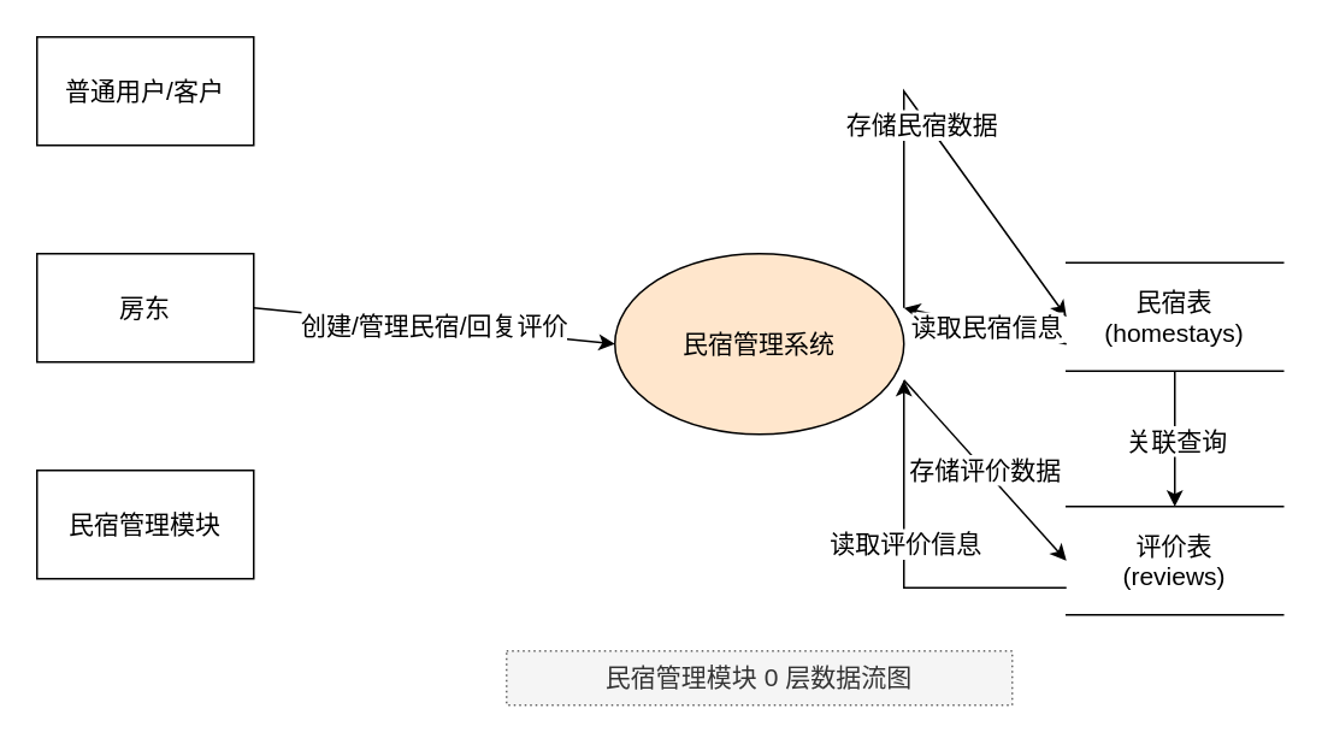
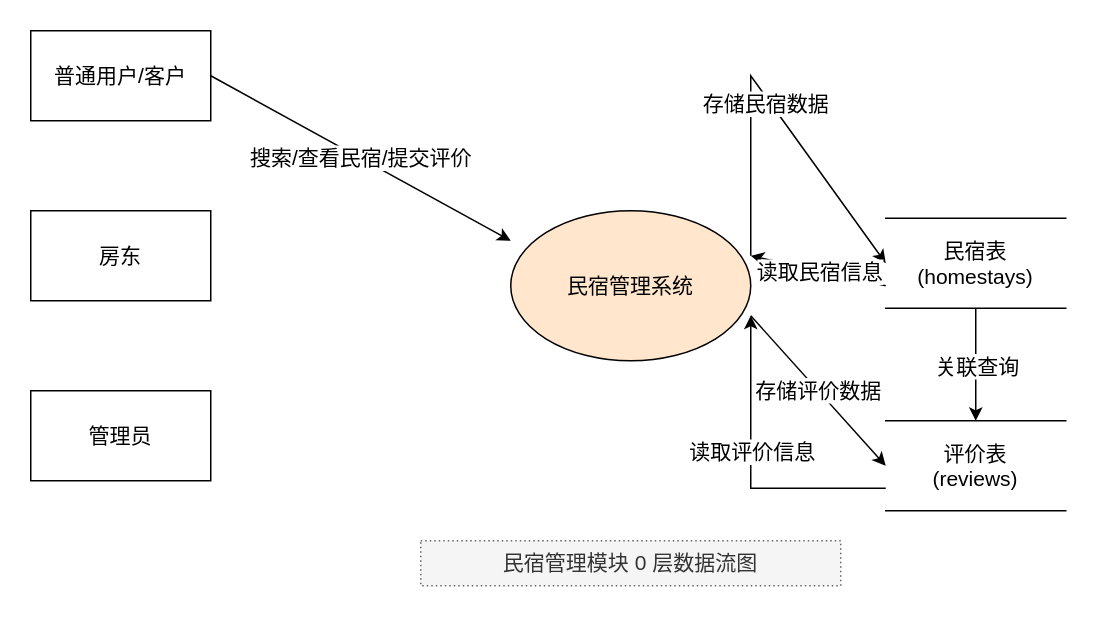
  <mxCell id="0" />
  <mxCell id="1" parent="0" />
  <mxCell id="2" value="普通用户/客户" style="rounded=0;whiteSpace=wrap;html=1;fontSize=14;" parent="1" vertex="1"><mxGeometry x="20" y="20" width="120" height="60" as="geometry" /></mxCell>
  <mxCell id="3" value="房东" style="rounded=0;whiteSpace=wrap;html=1;fontSize=14;" parent="1" vertex="1"><mxGeometry x="20" y="140" width="120" height="60" as="geometry" /></mxCell>
- <mxCell id="4" value="民宿管理模块" style="rounded=0;whiteSpace=wrap;html=1;fontSize=14;" parent="1" vertex="1"><mxGeometry x="20" y="260" width="120" height="60" as="geometry" /></mxCell>
+ <mxCell id="4" value="管理员" style="rounded=0;whiteSpace=wrap;html=1;fontSize=14;" parent="1" vertex="1"><mxGeometry x="20" y="260" width="120" height="60" as="geometry" /></mxCell>
  <mxCell id="5" value="民宿管理系统" style="ellipse;whiteSpace=wrap;html=1;fontSize=14;fillColor=#ffe6cc;" parent="1" vertex="1"><mxGeometry x="340" y="140" width="160" height="100" as="geometry" /></mxCell>
  <mxCell id="6" value="民宿表&lt;br&gt;(homestays)" style="shape=partialRectangle;whiteSpace=wrap;html=1;left=0;right=0;fillColor=none;fontSize=14;" parent="1" vertex="1"><mxGeometry x="590" y="145" width="120" height="60" as="geometry" /></mxCell>
  <mxCell id="7" value="评价表&lt;br&gt;(reviews)" style="shape=partialRectangle;whiteSpace=wrap;html=1;left=0;right=0;fillColor=none;fontSize=14;" parent="1" vertex="1"><mxGeometry x="590" y="280" width="120" height="60" as="geometry" /></mxCell>
- <mxCell id="10" value="" style="endArrow=classic;html=1;rounded=0;exitX=1;exitY=0.5;exitDx=0;exitDy=0;entryX=0;entryY=0.5;entryDx=0;entryDy=0;fontSize=14;" parent="1" source="3" target="5" edge="1"><mxGeometry relative="1" as="geometry"><mxPoint x="340" y="200" as="sourcePoint" /><mxPoint x="440" y="200" as="targetPoint" /></mxGeometry></mxCell>
- <mxCell id="11" value="创建/管理民宿/回复评价" style="edgeLabel;resizable=0;html=1;align=center;verticalAlign=middle;fontSize=14;" parent="10" connectable="0" vertex="1"><mxGeometry relative="1" as="geometry" /></mxCell>
+ <mxCell id="8" value="" style="endArrow=classic;html=1;rounded=0;exitX=1;exitY=0.5;exitDx=0;exitDy=0;entryX=0;entryY=0.2;entryDx=0;entryDy=0;fontSize=14;entryPerimeter=0;" parent="1" source="2" target="5" edge="1"><mxGeometry relative="1" as="geometry"><mxPoint x="340" y="200" as="sourcePoint" /><mxPoint x="440" y="200" as="targetPoint" /></mxGeometry></mxCell>
+ <mxCell id="9" value="搜索/查看民宿/提交评价" style="edgeLabel;resizable=0;html=1;align=center;verticalAlign=middle;fontSize=14;" parent="8" connectable="0" vertex="1"><mxGeometry relative="1" as="geometry" /></mxCell>
  <mxCell id="12" value="" style="endArrow=classic;html=1;rounded=0;exitX=1;exitY=0.3;exitDx=0;exitDy=0;entryX=0;entryY=0.5;entryDx=0;entryDy=0;fontSize=14;exitPerimeter=0;" parent="1" source="5" target="6" edge="1"><mxGeometry relative="1" as="geometry"><mxPoint x="340" y="200" as="sourcePoint" /><mxPoint x="440" y="200" as="targetPoint" /><Array as="points"><mxPoint x="500" y="50" /></Array></mxGeometry></mxCell>
  <mxCell id="13" value="存储民宿数据" style="edgeLabel;resizable=0;html=1;align=center;verticalAlign=middle;fontSize=14;" parent="12" connectable="0" vertex="1"><mxGeometry relative="1" as="geometry"><mxPoint y="5" as="offset" /></mxGeometry></mxCell>
  <mxCell id="14" value="" style="endArrow=classic;html=1;rounded=0;exitX=0;exitY=0.75;exitDx=0;exitDy=0;entryX=1;entryY=0.3;entryDx=0;entryDy=0;fontSize=14;entryPerimeter=0;" parent="1" source="6" target="5" edge="1"><mxGeometry relative="1" as="geometry"><mxPoint x="340" y="200" as="sourcePoint" /><mxPoint x="440" y="200" as="targetPoint" /></mxGeometry></mxCell>
  <mxCell id="15" value="读取民宿信息" style="edgeLabel;resizable=0;html=1;align=center;verticalAlign=middle;fontSize=14;" parent="14" connectable="0" vertex="1"><mxGeometry relative="1" as="geometry" /></mxCell>
  <mxCell id="16" value="" style="endArrow=classic;html=1;rounded=0;exitX=1;exitY=0.7;exitDx=0;exitDy=0;entryX=0;entryY=0.5;entryDx=0;entryDy=0;fontSize=14;exitPerimeter=0;" parent="1" source="5" target="7" edge="1"><mxGeometry relative="1" as="geometry"><mxPoint x="340" y="200" as="sourcePoint" /><mxPoint x="440" y="200" as="targetPoint" /></mxGeometry></mxCell>
  <mxCell id="17" value="存储评价数据" style="edgeLabel;resizable=0;html=1;align=center;verticalAlign=middle;fontSize=14;" parent="16" connectable="0" vertex="1"><mxGeometry relative="1" as="geometry" /></mxCell>
  <mxCell id="18" value="" style="endArrow=classic;html=1;rounded=0;exitX=0;exitY=0.75;exitDx=0;exitDy=0;entryX=1;entryY=0.7;entryDx=0;entryDy=0;fontSize=14;entryPerimeter=0;" parent="1" source="7" target="5" edge="1"><mxGeometry relative="1" as="geometry"><mxPoint x="340" y="200" as="sourcePoint" /><mxPoint x="440" y="200" as="targetPoint" /><Array as="points"><mxPoint x="500" y="325" /></Array></mxGeometry></mxCell>
  <mxCell id="19" value="读取评价信息" style="edgeLabel;resizable=0;html=1;align=center;verticalAlign=middle;fontSize=14;" parent="18" connectable="0" vertex="1"><mxGeometry relative="1" as="geometry"><mxPoint y="-12" as="offset" /></mxGeometry></mxCell>
  <mxCell id="20" value="" style="endArrow=classic;html=1;rounded=0;exitX=0.5;exitY=1;exitDx=0;exitDy=0;entryX=0.5;entryY=0;entryDx=0;entryDy=0;fontSize=14;" parent="1" source="6" target="7" edge="1"><mxGeometry relative="1" as="geometry"><mxPoint x="340" y="200" as="sourcePoint" /><mxPoint x="440" y="200" as="targetPoint" /></mxGeometry></mxCell>
  <mxCell id="21" value="关联查询" style="edgeLabel;resizable=0;html=1;align=center;verticalAlign=middle;fontSize=14;" parent="20" connectable="0" vertex="1"><mxGeometry relative="1" as="geometry" /></mxCell>
  <mxCell id="22" value="民宿管理模块 0 层数据流图" style="text;html=1;strokeColor=#666666;fillColor=#f5f5f5;align=center;verticalAlign=middle;whiteSpace=wrap;rounded=0;dashed=1;dashPattern=1 2;fontColor=#333333;fontSize=14;" parent="1" vertex="1"><mxGeometry x="280" y="360" width="280" height="30" as="geometry" /></mxCell>
